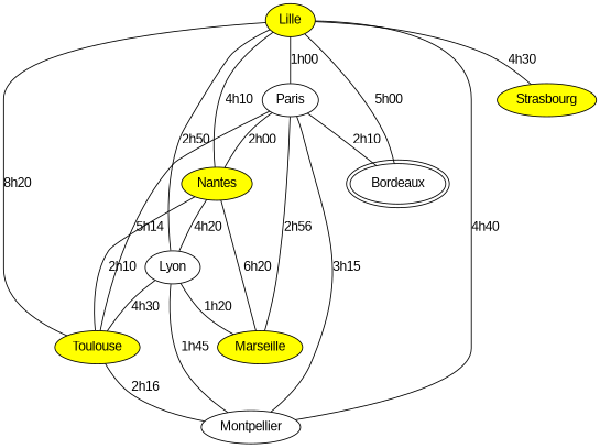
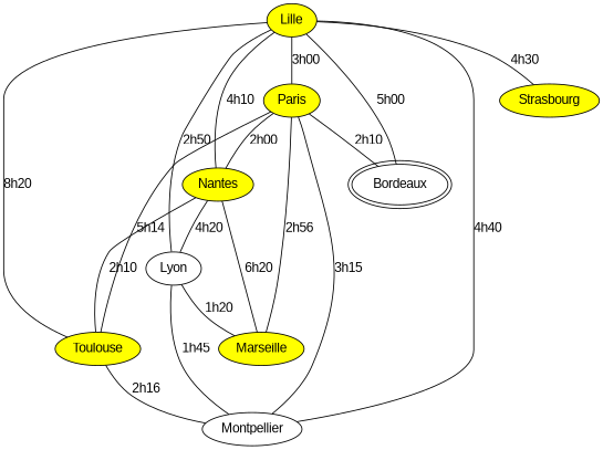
  graph {
    fontname="Liberation Sans"
    node [color=black fillcolor=yellow fontcolor=black fontname="Liberation Sans" peripheries=1 style=filled]
    edge [fontname="Liberation Sans"]
    Lille
-   Paris [fillcolor=white]
+   Paris
    Nantes
    Lyon [fillcolor=white]
    Bordeaux [color=Black fillcolor=white peripheries=2]
    Toulouse
    Montpellier [fillcolor=white]
    Strasbourg
    Marseille
-   Lille -- Paris [label="1h00"]
+   Lille -- Paris [label="3h00"]
    Lille -- Nantes [label="4h10"]
    Lille -- Lyon [label="2h50"]
    Lille -- Bordeaux [label="5h00"]
    Lille -- Toulouse [label="8h20"]
    Lille -- Montpellier [label="4h40"]
    Lille -- Strasbourg [label="4h30"]
    Paris -- Nantes [label="2h00"]
    Paris -- Bordeaux [label="2h10"]
    Paris -- Toulouse [label="5h14"]
    Paris -- Montpellier [label="3h15"]
    Paris -- Marseille [label="2h56"]
    Nantes -- Lyon [label="4h20"]
    Nantes -- Toulouse [label="2h10"]
    Nantes -- Marseille [label="6h20"]
-   Lyon -- Toulouse [label="4h30"]
    Lyon -- Montpellier [label="1h45"]
    Lyon -- Marseille [label="1h20"]
    Toulouse -- Montpellier [label="2h16"]
  }
